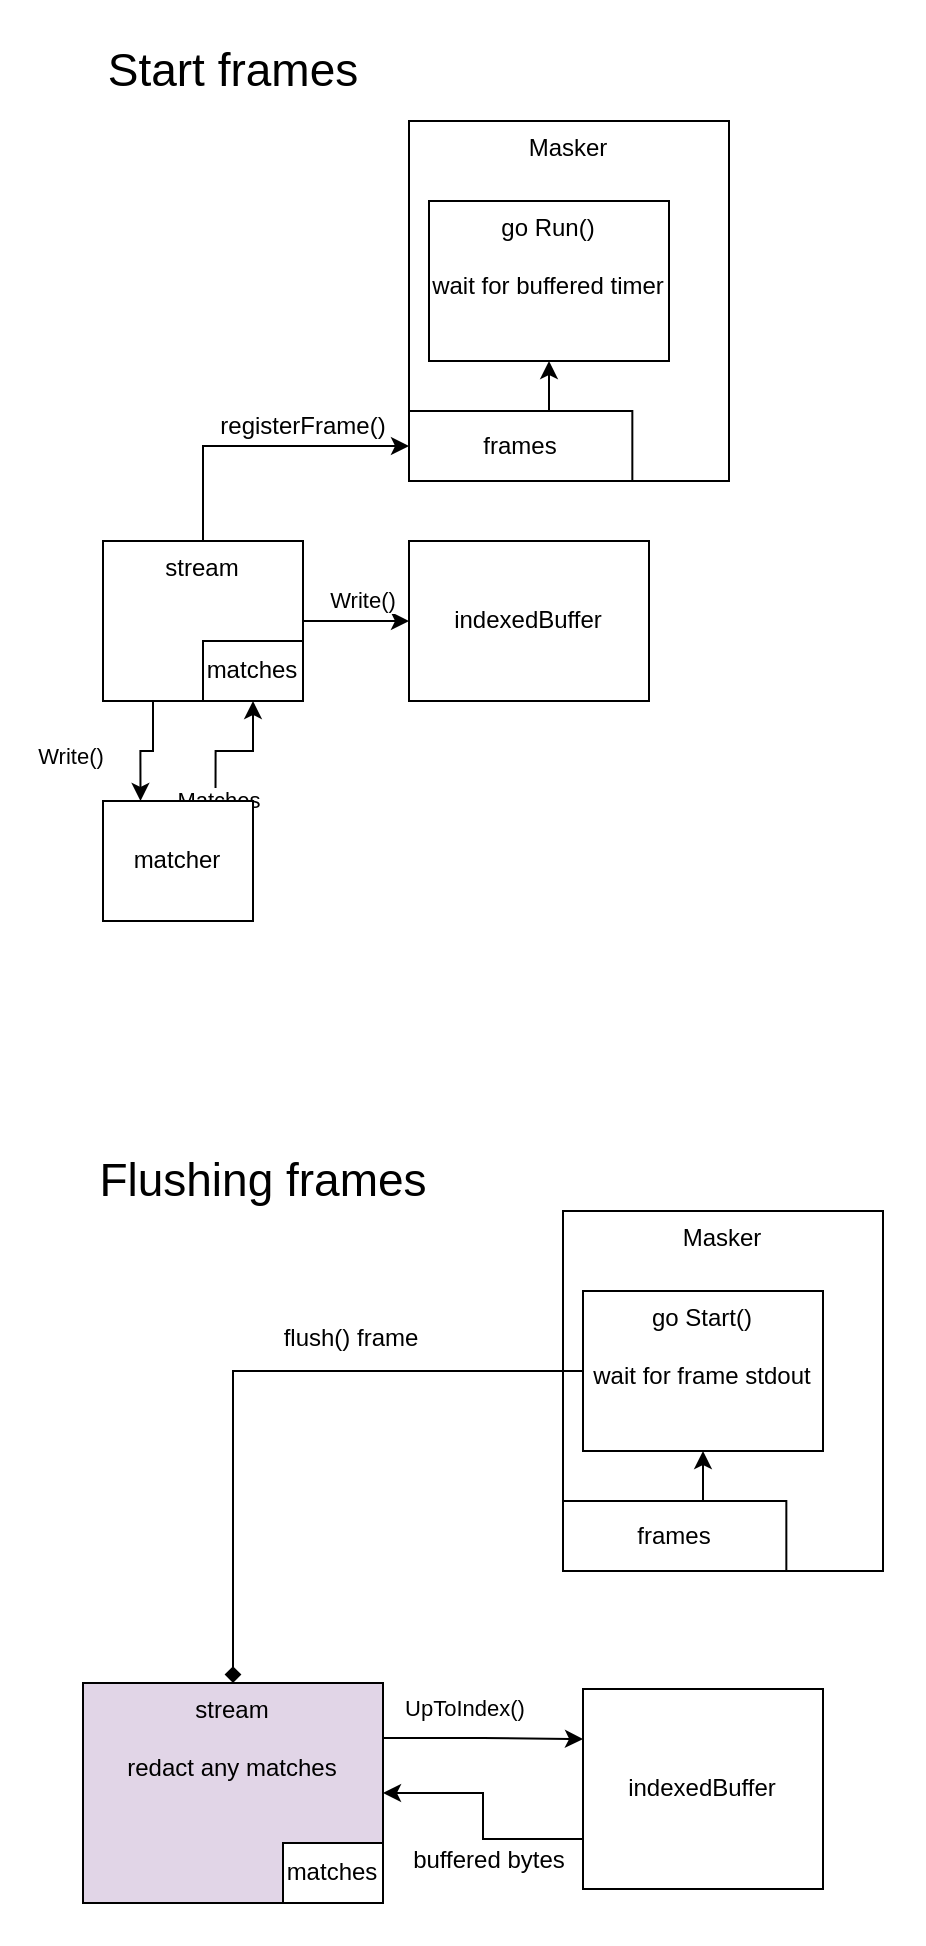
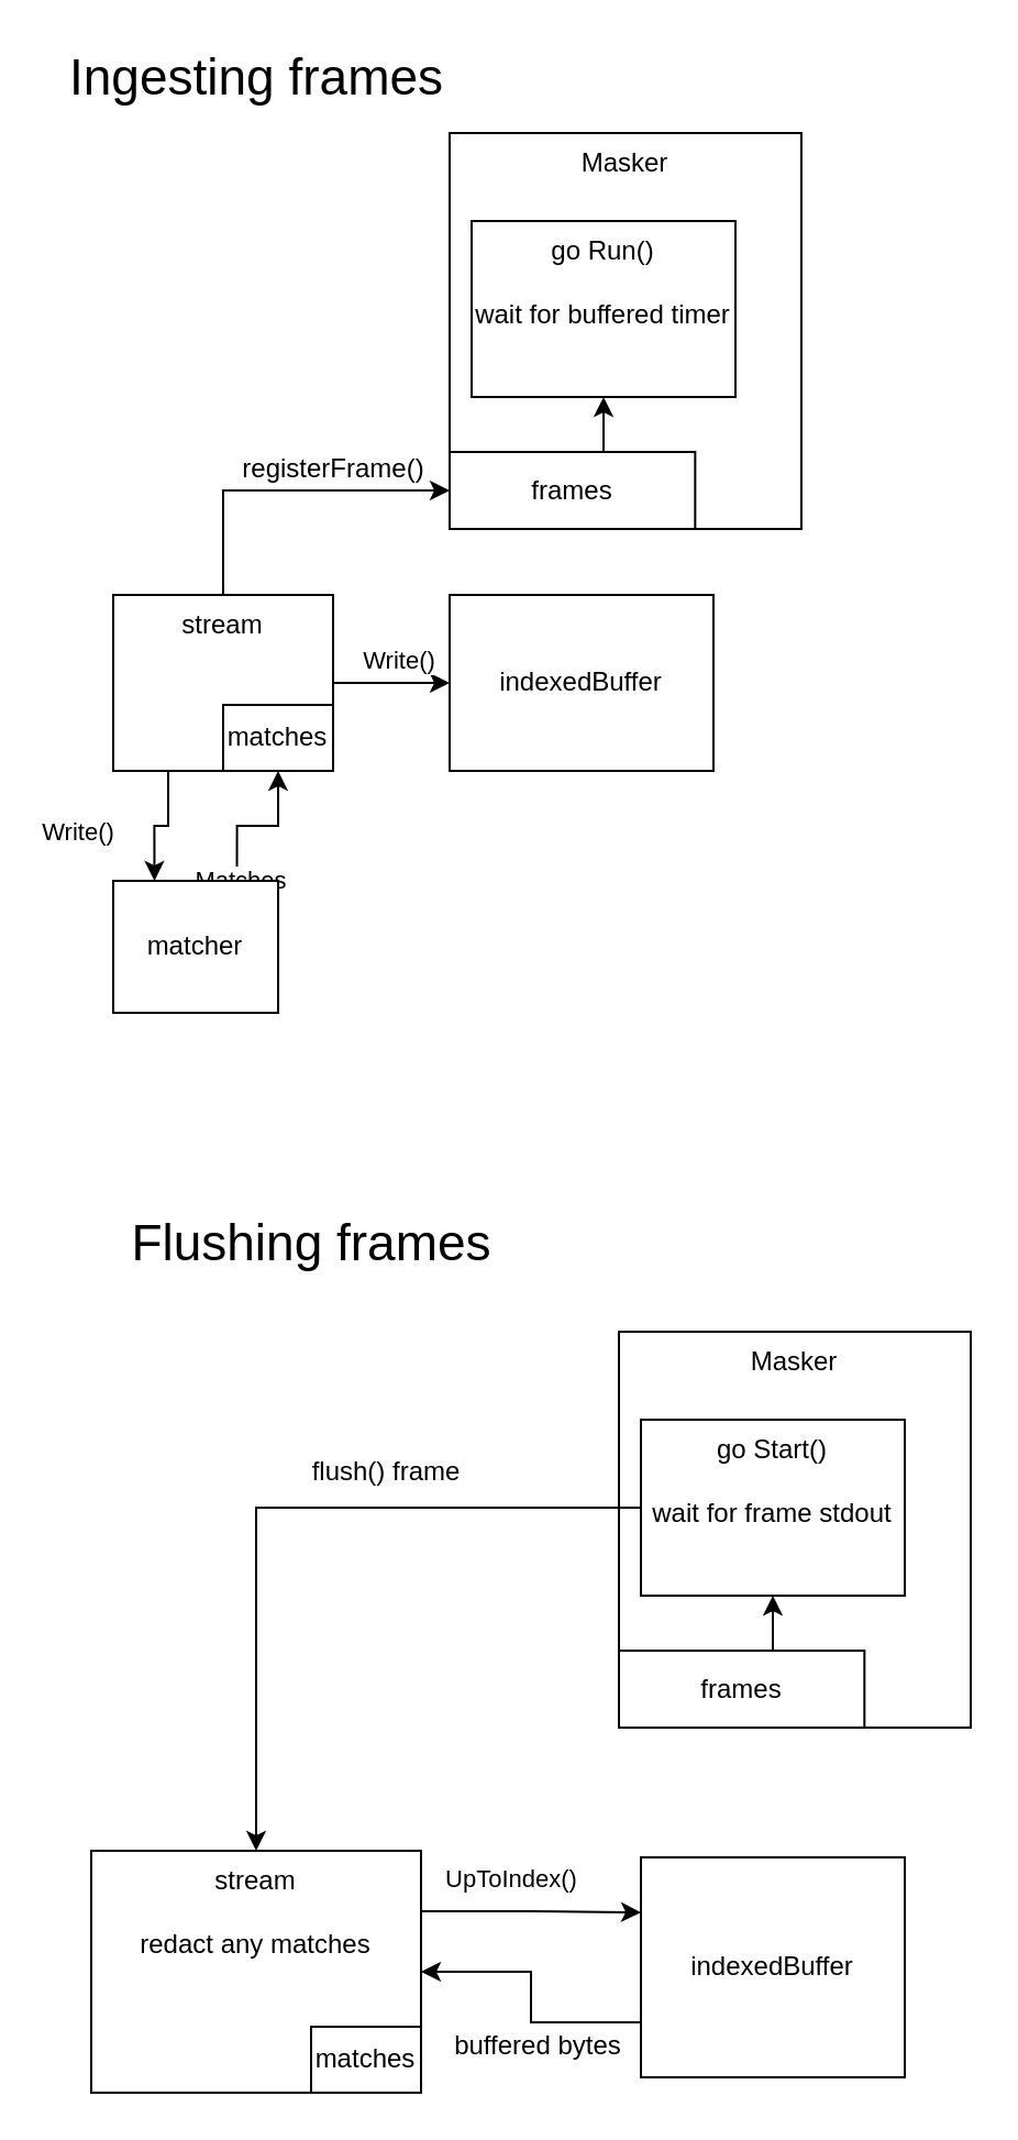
  <mxCell id="0" />
  <mxCell id="1" parent="0" />
  <mxCell id="2" value="Masker" style="rounded=0;whiteSpace=wrap;html=1;verticalAlign=top;" parent="1" vertex="1"><mxGeometry x="281" y="605" width="160" height="180" as="geometry" /></mxCell>
  <mxCell id="3" value="Write()" style="edgeStyle=orthogonalEdgeStyle;rounded=0;orthogonalLoop=1;jettySize=auto;html=1;exitX=0.25;exitY=1;exitDx=0;exitDy=0;entryX=0.25;entryY=0;entryDx=0;entryDy=0;" parent="1" source="7" target="9" edge="1"><mxGeometry x="0.2" y="-35" relative="1" as="geometry"><mxPoint as="offset" /></mxGeometry></mxCell>
  <mxCell id="4" value="Write()" style="edgeStyle=orthogonalEdgeStyle;rounded=0;orthogonalLoop=1;jettySize=auto;html=1;exitX=1;exitY=0.5;exitDx=0;exitDy=0;entryX=0;entryY=0.5;entryDx=0;entryDy=0;" parent="1" source="7" target="11" edge="1"><mxGeometry x="0.132" y="10" relative="1" as="geometry"><mxPoint as="offset" /></mxGeometry></mxCell>
  <mxCell id="5" style="edgeStyle=orthogonalEdgeStyle;rounded=0;orthogonalLoop=1;jettySize=auto;html=1;exitX=0.5;exitY=0;exitDx=0;exitDy=0;entryX=0;entryY=0.5;entryDx=0;entryDy=0;" parent="1" source="7" target="26" edge="1"><mxGeometry relative="1" as="geometry"><mxPoint x="204" y="180" as="targetPoint" /></mxGeometry></mxCell>
  <mxCell id="6" value="registerFrame()" style="text;html=1;align=center;verticalAlign=middle;resizable=0;points=[];labelBackgroundColor=#ffffff;" parent="5" vertex="1" connectable="0"><mxGeometry x="-0.067" y="-21" relative="1" as="geometry"><mxPoint x="26.5" y="-31" as="offset" /></mxGeometry></mxCell>
  <mxCell id="7" value="stream" style="rounded=0;whiteSpace=wrap;html=1;verticalAlign=top;" parent="1" vertex="1"><mxGeometry x="51" y="270" width="100" height="80" as="geometry" /></mxCell>
  <mxCell id="8" value="Matches" style="edgeStyle=orthogonalEdgeStyle;rounded=0;orthogonalLoop=1;jettySize=auto;html=1;exitX=0.75;exitY=0;exitDx=0;exitDy=0;entryX=0.75;entryY=1;entryDx=0;entryDy=0;" parent="1" source="9" target="7" edge="1"><mxGeometry x="-0.2" y="-25" relative="1" as="geometry"><mxPoint as="offset" /></mxGeometry></mxCell>
  <mxCell id="9" value="matcher" style="rounded=0;whiteSpace=wrap;html=1;" parent="1" vertex="1"><mxGeometry x="51" y="400" width="75" height="60" as="geometry" /></mxCell>
  <mxCell id="10" value="matches" style="rounded=0;whiteSpace=wrap;html=1;" parent="1" vertex="1"><mxGeometry x="101" y="320" width="50" height="30" as="geometry" /></mxCell>
  <mxCell id="11" value="indexedBuffer" style="rounded=0;whiteSpace=wrap;html=1;" parent="1" vertex="1"><mxGeometry x="204" y="270" width="120" height="80" as="geometry" /></mxCell>
  <mxCell id="12" value="UpToIndex()" style="edgeStyle=orthogonalEdgeStyle;rounded=0;orthogonalLoop=1;jettySize=auto;html=1;exitX=1;exitY=0.25;exitDx=0;exitDy=0;entryX=0;entryY=0.25;entryDx=0;entryDy=0;" parent="1" source="13" target="17" edge="1"><mxGeometry x="0.024" y="18" relative="1" as="geometry"><mxPoint x="-10" y="3" as="offset" /></mxGeometry></mxCell>
- <mxCell id="13" value="stream&lt;br&gt;&lt;br&gt;redact any matches" style="rounded=0;whiteSpace=wrap;html=1;verticalAlign=top;fillColor=#e1d5e7;" parent="1" vertex="1"><mxGeometry x="41" y="841" width="150" height="110" as="geometry" /></mxCell>
+ <mxCell id="13" value="stream&lt;br&gt;&lt;br&gt;redact any matches" style="rounded=0;whiteSpace=wrap;html=1;verticalAlign=top;" parent="1" vertex="1"><mxGeometry x="41" y="841" width="150" height="110" as="geometry" /></mxCell>
  <mxCell id="14" value="matches" style="rounded=0;whiteSpace=wrap;html=1;" parent="1" vertex="1"><mxGeometry x="141" y="921" width="50" height="30" as="geometry" /></mxCell>
  <mxCell id="15" style="edgeStyle=orthogonalEdgeStyle;rounded=0;orthogonalLoop=1;jettySize=auto;html=1;exitX=0;exitY=0.75;exitDx=0;exitDy=0;entryX=1;entryY=0.5;entryDx=0;entryDy=0;" parent="1" source="17" target="13" edge="1"><mxGeometry relative="1" as="geometry" /></mxCell>
  <mxCell id="16" value="buffered bytes" style="text;html=1;align=center;verticalAlign=middle;resizable=0;points=[];labelBackgroundColor=#ffffff;" parent="15" vertex="1" connectable="0"><mxGeometry x="-0.35" y="1" relative="1" as="geometry"><mxPoint x="-8" y="9" as="offset" /></mxGeometry></mxCell>
  <mxCell id="17" value="indexedBuffer" style="rounded=0;whiteSpace=wrap;html=1;" parent="1" vertex="1"><mxGeometry x="291" y="844" width="120" height="100" as="geometry" /></mxCell>
- <mxCell id="18" style="edgeStyle=orthogonalEdgeStyle;rounded=0;orthogonalLoop=1;jettySize=auto;html=1;exitX=0;exitY=0.5;exitDx=0;exitDy=0;entryX=0.5;entryY=0;entryDx=0;entryDy=0;endArrow=diamond;" parent="1" source="20" target="13" edge="1"><mxGeometry relative="1" as="geometry" /></mxCell>
+ <mxCell id="18" style="edgeStyle=orthogonalEdgeStyle;rounded=0;orthogonalLoop=1;jettySize=auto;html=1;exitX=0;exitY=0.5;exitDx=0;exitDy=0;entryX=0.5;entryY=0;entryDx=0;entryDy=0;" parent="1" source="20" target="13" edge="1"><mxGeometry relative="1" as="geometry" /></mxCell>
  <mxCell id="19" value="flush() frame" style="text;html=1;align=center;verticalAlign=middle;resizable=0;points=[];labelBackgroundColor=#ffffff;" parent="18" vertex="1" connectable="0"><mxGeometry x="0.021" y="-2" relative="1" as="geometry"><mxPoint x="52" y="-15" as="offset" /></mxGeometry></mxCell>
  <mxCell id="20" value="go Start()&lt;br&gt;&lt;br&gt;wait for frame stdout" style="rounded=0;whiteSpace=wrap;html=1;verticalAlign=top;" parent="1" vertex="1"><mxGeometry x="291" y="645" width="120" height="80" as="geometry" /></mxCell>
  <mxCell id="21" style="edgeStyle=orthogonalEdgeStyle;rounded=0;orthogonalLoop=1;jettySize=auto;html=1;exitX=0.5;exitY=0;exitDx=0;exitDy=0;entryX=0.5;entryY=1;entryDx=0;entryDy=0;" parent="1" source="22" target="20" edge="1"><mxGeometry relative="1" as="geometry" /></mxCell>
  <mxCell id="22" value="frames" style="rounded=0;whiteSpace=wrap;html=1;" parent="1" vertex="1"><mxGeometry x="281" y="750" width="111.667" height="35" as="geometry" /></mxCell>
  <mxCell id="23" value="Masker" style="rounded=0;whiteSpace=wrap;html=1;verticalAlign=top;" parent="1" vertex="1"><mxGeometry x="204" y="60" width="160" height="180" as="geometry" /></mxCell>
  <mxCell id="24" value="go Run()&lt;br&gt;&lt;br&gt;wait for buffered timer" style="rounded=0;whiteSpace=wrap;html=1;verticalAlign=top;" parent="1" vertex="1"><mxGeometry x="214" y="100" width="120" height="80" as="geometry" /></mxCell>
  <mxCell id="25" style="edgeStyle=orthogonalEdgeStyle;rounded=0;orthogonalLoop=1;jettySize=auto;html=1;exitX=0.5;exitY=0;exitDx=0;exitDy=0;entryX=0.5;entryY=1;entryDx=0;entryDy=0;" parent="1" source="26" target="24" edge="1"><mxGeometry relative="1" as="geometry" /></mxCell>
  <mxCell id="26" value="frames" style="rounded=0;whiteSpace=wrap;html=1;" parent="1" vertex="1"><mxGeometry x="204" y="205" width="111.667" height="35" as="geometry" /></mxCell>
- <mxCell id="27" value="Flushing frames" style="text;html=1;align=center;verticalAlign=middle;resizable=0;points=[];autosize=1;fontSize=23;" parent="1" vertex="1"><mxGeometry x="41" y="575" width="180" height="30" as="geometry" /></mxCell>
- <mxCell id="28" value="Start frames" style="text;html=1;align=center;verticalAlign=middle;resizable=0;points=[];autosize=1;fontSize=23;" parent="1" vertex="1"><mxGeometry x="20.67" y="20" width="190" height="30" as="geometry" /></mxCell>
+ <mxCell id="27" value="Flushing frames" style="text;html=1;align=center;verticalAlign=middle;resizable=0;points=[];autosize=1;fontSize=23;" parent="1" vertex="1"><mxGeometry x="51" y="550" width="180" height="30" as="geometry" /></mxCell>
+ <mxCell id="28" value="Ingesting frames" style="text;html=1;align=center;verticalAlign=middle;resizable=0;points=[];autosize=1;fontSize=23;" parent="1" vertex="1"><mxGeometry x="20.67" y="20" width="190" height="30" as="geometry" /></mxCell>
